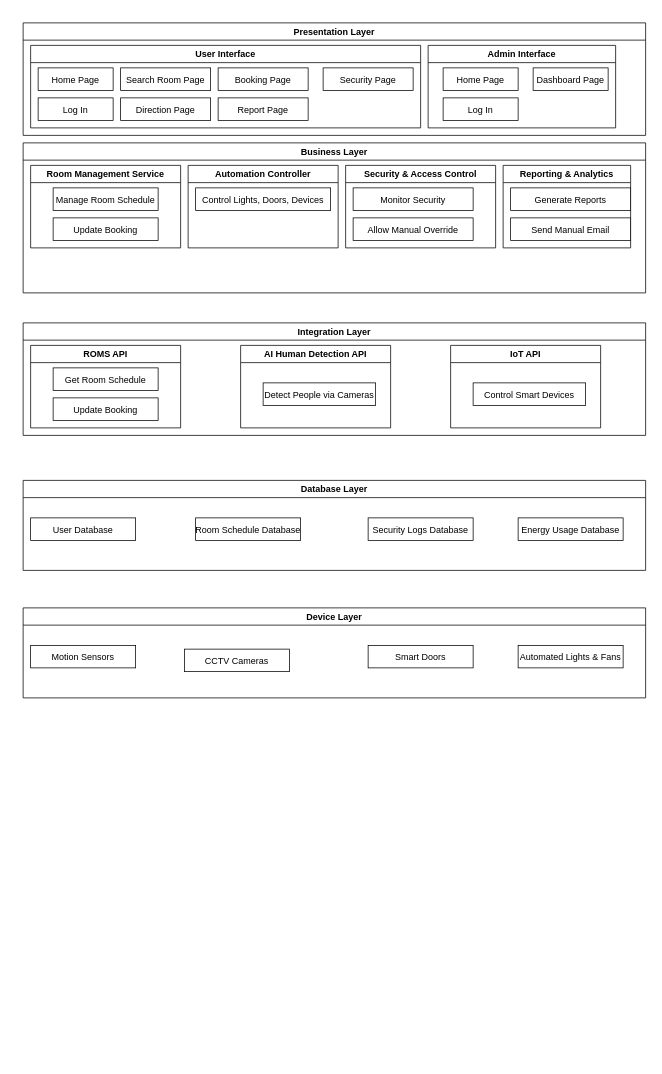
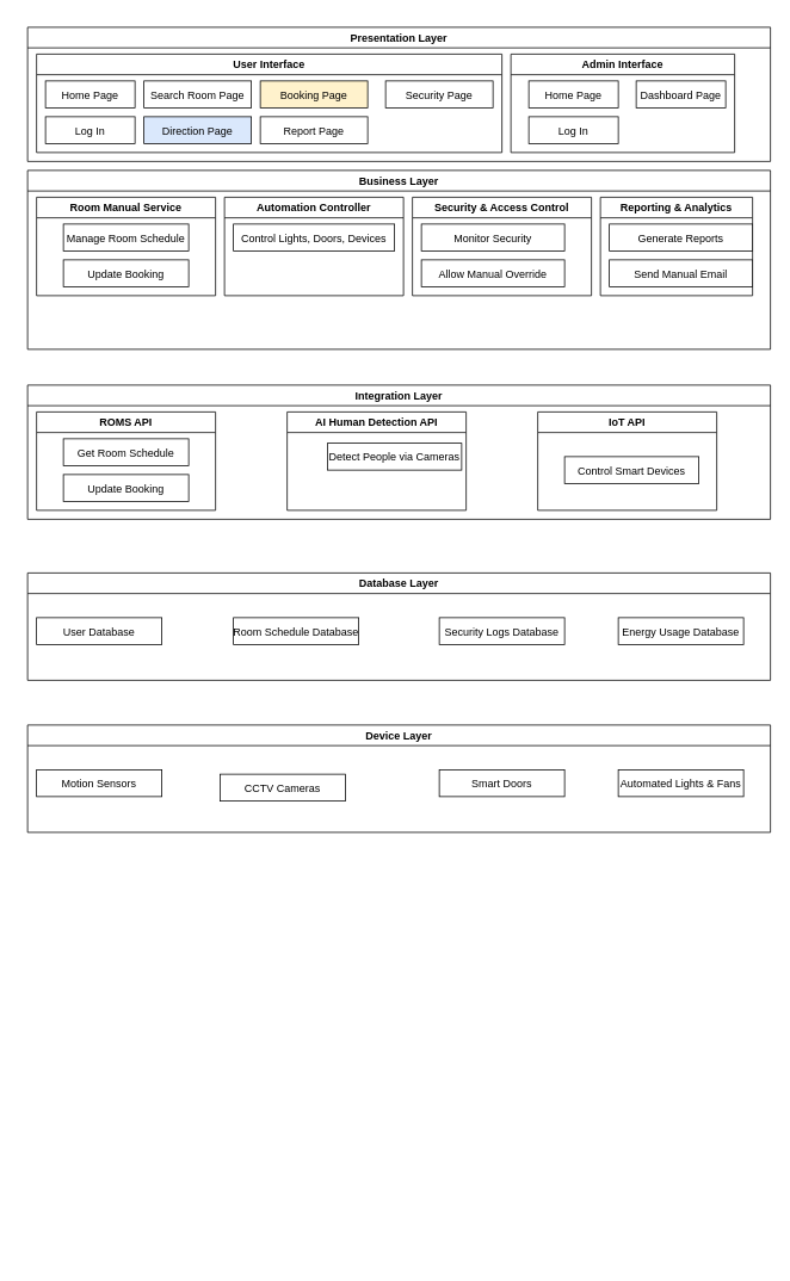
  <mxCell id="0" />
  <mxCell id="1" parent="0" />
  <mxCell id="2" value="&#10;  &#10;    &#10;    &#10;&#10;    &#10;    &#10;      &#10;    &#10;&#10;    &#10;      &#10;    &#10;    &#10;      &#10;    &#10;    &#10;      &#10;    &#10;    &#10;      &#10;    &#10;&#10;    &#10;      &#10;    &#10;    &#10;      &#10;    &#10;    &#10;      &#10;    &#10;&#10;    &#10;    &#10;      &#10;    &#10;    &#10;      &#10;    &#10;    &#10;      &#10;    &#10;    &#10;      &#10;    &#10;&#10;    &#10;      &#10;    &#10;    &#10;      &#10;    &#10;&#10;    &#10;      &#10;    &#10;    &#10;      &#10;    &#10;    &#10;      &#10;    &#10;&#10;    &#10;    &#10;      &#10;    &#10;    &#10;      &#10;    &#10;    &#10;      &#10;    &#10;&#10;    &#10;      &#10;    &#10;&#10;    &#10;      &#10;    &#10;&#10;    &#10;    &#10;      &#10;    &#10;    &#10;      &#10;    &#10;    &#10;      &#10;    &#10;    &#10;  &#10;" style="text;whiteSpace=wrap;html=1;" vertex="1" parent="1"><mxGeometry width="30" height="1390" as="geometry" x="20" y="20" /></mxCell>
  <mxCell id="3" value="Presentation Layer" style="swimlane" vertex="1" parent="1"><mxGeometry x="30" y="30" width="830" height="150" as="geometry" /></mxCell>
  <mxCell id="4" value="User Interface" style="swimlane" vertex="1" parent="3"><mxGeometry x="10" y="30" width="520" height="110" as="geometry" /></mxCell>
  <mxCell id="5" value="Home Page" vertex="1" parent="4"><mxGeometry x="10" y="30" width="100" height="30" as="geometry" /></mxCell>
  <mxCell id="6" value="Log In" vertex="1" parent="4"><mxGeometry x="10" y="70" width="100" height="30" as="geometry" /></mxCell>
  <mxCell id="7" value="Search Room Page" vertex="1" parent="4"><mxGeometry x="120" y="30" width="120" height="30" as="geometry" /></mxCell>
- <mxCell id="8" value="Direction Page" vertex="1" parent="4"><mxGeometry x="120" y="70" width="120" height="30" as="geometry" /></mxCell>
- <mxCell id="9" value="Booking Page" vertex="1" parent="4"><mxGeometry x="250" y="30" width="120" height="30" as="geometry" /></mxCell>
+ <mxCell id="8" value="Direction Page" vertex="1" parent="4" style="fillColor=#dae8fc;"><mxGeometry x="120" y="70" width="120" height="30" as="geometry" /></mxCell>
+ <mxCell id="9" value="Booking Page" vertex="1" parent="4" style="fillColor=#fff2cc;"><mxGeometry x="250" y="30" width="120" height="30" as="geometry" /></mxCell>
  <mxCell id="10" value="Report Page" vertex="1" parent="4"><mxGeometry x="250" y="70" width="120" height="30" as="geometry" /></mxCell>
  <mxCell id="11" value="Security Page" vertex="1" parent="4"><mxGeometry x="390" y="30" width="120" height="30" as="geometry" /></mxCell>
  <mxCell id="12" value="Business Layer" style="swimlane" vertex="1" parent="1"><mxGeometry x="30" y="190" width="830" height="200" as="geometry" /></mxCell>
- <mxCell id="13" value="Room Management Service" style="swimlane" vertex="1" parent="12"><mxGeometry x="10" y="30" width="200" height="110" as="geometry" /></mxCell>
+ <mxCell id="13" value="Room Manual Service" style="swimlane" vertex="1" parent="12"><mxGeometry x="10" y="30" width="200" height="110" as="geometry" /></mxCell>
  <mxCell id="14" value="Manage Room Schedule" vertex="1" parent="13"><mxGeometry x="30" y="30" width="140" height="30" as="geometry" /></mxCell>
  <mxCell id="15" value="Update Booking" vertex="1" parent="13"><mxGeometry x="30" y="70" width="140" height="30" as="geometry" /></mxCell>
  <mxCell id="16" value="Automation Controller" style="swimlane" vertex="1" parent="12"><mxGeometry x="220" y="30" width="200" height="110" as="geometry" /></mxCell>
  <mxCell id="17" value="Control Lights, Doors, Devices" vertex="1" parent="16"><mxGeometry x="10" y="30" width="180" height="30" as="geometry" /></mxCell>
  <mxCell id="18" value="Security &amp; Access Control" style="swimlane" vertex="1" parent="12"><mxGeometry x="430" y="30" width="200" height="110" as="geometry" /></mxCell>
  <mxCell id="19" value="Monitor Security" vertex="1" parent="18"><mxGeometry x="10" y="30" width="160" height="30" as="geometry" /></mxCell>
  <mxCell id="20" value="Allow Manual Override" vertex="1" parent="18"><mxGeometry x="10" y="70" width="160" height="30" as="geometry" /></mxCell>
  <mxCell id="21" value="Reporting &amp; Analytics" style="swimlane" vertex="1" parent="12"><mxGeometry x="640" y="30" width="170" height="110" as="geometry" /></mxCell>
  <mxCell id="22" value="Generate Reports" vertex="1" parent="21"><mxGeometry x="10" y="30" width="160" height="30" as="geometry" /></mxCell>
  <mxCell id="23" value="Send Manual Email" vertex="1" parent="21"><mxGeometry x="10" y="70" width="160" height="30" as="geometry" /></mxCell>
  <mxCell id="24" value="Database Layer" style="swimlane" vertex="1" parent="1"><mxGeometry x="30" y="640" width="830" height="120" as="geometry" /></mxCell>
  <mxCell id="25" value="User Database" vertex="1" parent="24"><mxGeometry x="10" y="50" width="140" height="30" as="geometry" /></mxCell>
  <mxCell id="26" value="Room Schedule Database" vertex="1" parent="24"><mxGeometry x="230" y="50" width="140" height="30" as="geometry" /></mxCell>
  <mxCell id="27" value="Security Logs Database" vertex="1" parent="24"><mxGeometry x="460" y="50" width="140" height="30" as="geometry" /></mxCell>
  <mxCell id="28" value="Energy Usage Database" vertex="1" parent="24"><mxGeometry x="660" y="50" width="140" height="30" as="geometry" /></mxCell>
  <mxCell id="29" value="Admin Interface" style="swimlane" vertex="1" parent="1"><mxGeometry x="570" y="60" width="250" height="110" as="geometry" /></mxCell>
  <mxCell id="30" value="Log In" vertex="1" parent="29"><mxGeometry x="20" y="70" width="100" height="30" as="geometry" /></mxCell>
  <mxCell id="31" value="Home Page" vertex="1" parent="29"><mxGeometry x="20" y="30" width="100" height="30" as="geometry" /></mxCell>
  <mxCell id="32" value="Dashboard Page" vertex="1" parent="29"><mxGeometry x="140" y="30" width="100" height="30" as="geometry" /></mxCell>
  <mxCell id="33" value="Integration Layer " style="swimlane" vertex="1" parent="1"><mxGeometry x="30" y="430" width="830" height="150" as="geometry" /></mxCell>
  <mxCell id="34" value="ROMS API" style="swimlane" vertex="1" parent="33"><mxGeometry x="10" y="30" width="200" height="110" as="geometry" /></mxCell>
  <mxCell id="35" value="Get Room Schedule" vertex="1" parent="34"><mxGeometry x="30" y="30" width="140" height="30" as="geometry" /></mxCell>
  <mxCell id="36" value="Update Booking" vertex="1" parent="34"><mxGeometry x="30" y="70" width="140" height="30" as="geometry" /></mxCell>
  <mxCell id="37" value="AI Human Detection API" style="swimlane" vertex="1" parent="33"><mxGeometry x="290" y="30" width="200" height="110" as="geometry" /></mxCell>
- <mxCell id="38" value="Detect People via Cameras" vertex="1" parent="37"><mxGeometry x="30" y="50" width="150" height="30" as="geometry" /></mxCell>
+ <mxCell id="38" value="Detect People via Cameras" vertex="1" parent="37"><mxGeometry x="45" y="35" width="150" height="30" as="geometry" /></mxCell>
  <mxCell id="39" value="IoT API" style="swimlane" vertex="1" parent="33"><mxGeometry x="570" y="30" width="200" height="110" as="geometry" /></mxCell>
  <mxCell id="40" value="Control Smart Devices" vertex="1" parent="39"><mxGeometry x="30" y="50" width="150" height="30" as="geometry" /></mxCell>
  <mxCell id="41" value="Device Layer" style="swimlane" vertex="1" parent="1"><mxGeometry x="30" y="810" width="830" height="120" as="geometry" /></mxCell>
  <mxCell id="42" value="Motion Sensors" vertex="1" parent="41"><mxGeometry x="10" y="50" width="140" height="30" as="geometry" /></mxCell>
  <mxCell id="43" value="CCTV Cameras" vertex="1" parent="41"><mxGeometry x="215" y="55" width="140" height="30" as="geometry" /></mxCell>
  <mxCell id="44" value="Smart Doors" vertex="1" parent="41"><mxGeometry x="460" y="50" width="140" height="30" as="geometry" /></mxCell>
  <mxCell id="45" value="Automated Lights &amp; Fans" vertex="1" parent="41"><mxGeometry x="660" y="50" width="140" height="30" as="geometry" /></mxCell>
